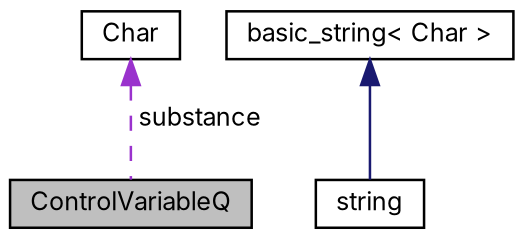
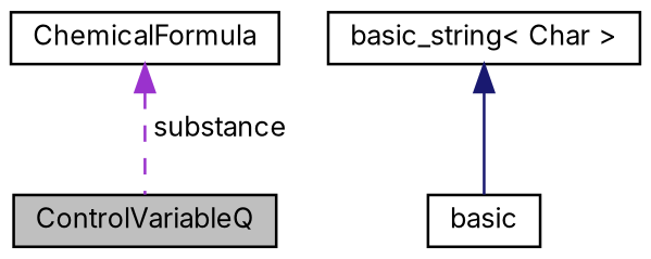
  digraph {
    fontname=Inter
    node [color=black fontname=Inter fontsize=10 shape=record]
    edge [dir=back fontname=Inter fontsize=10 labelfontname=Helvetica labelfontsize=10]
    n1 [fillcolor=grey75 fontcolor=black height=0.2 label=ControlVariableQ style=filled width=0.4]
-   n2 [height=0.2 label=string width=0.4]
+   n2 [height=0.2 label=basic width=0.4]
    n3 [height=0.2 label="basic_string\< Char \>" width=0.4]
-   n4 [height=0.2 label=Char width=0.4]
+   n4 [height=0.2 label=ChemicalFormula width=0.4]
    n3 -> n2 [color=midnightblue style=solid]
    n4 -> n1 [color=darkorchid3 label=" substance" style=dashed]
  }
